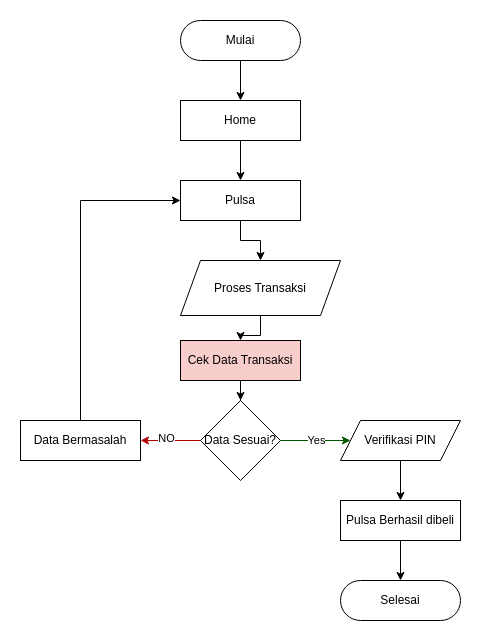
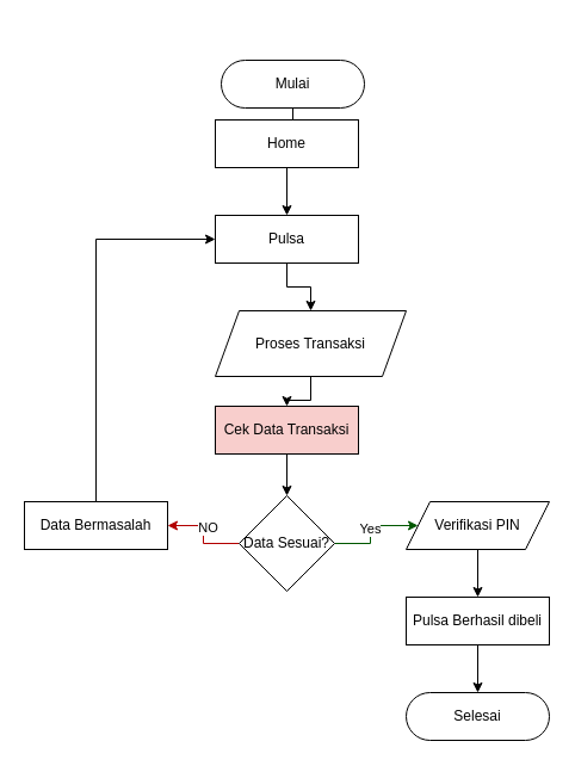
  <mxCell id="0" />
  <mxCell id="1" parent="0" />
  <mxCell id="2" style="edgeStyle=orthogonalEdgeStyle;rounded=0;orthogonalLoop=1;jettySize=auto;html=1;entryX=0.5;entryY=0;entryDx=0;entryDy=0;" edge="1" parent="1" source="3" target="5"><mxGeometry relative="1" as="geometry" /></mxCell>
- <mxCell id="3" value="Mulai" style="rounded=1;whiteSpace=wrap;html=1;arcSize=50;" vertex="1" parent="1"><mxGeometry x="180" y="20" width="120" height="40" as="geometry" /></mxCell>
+ <mxCell id="3" value="Mulai" style="rounded=1;whiteSpace=wrap;html=1;arcSize=50;" vertex="1" parent="1"><mxGeometry x="185" y="50" width="120" height="40" as="geometry" /></mxCell>
  <mxCell id="4" style="edgeStyle=orthogonalEdgeStyle;rounded=0;orthogonalLoop=1;jettySize=auto;html=1;entryX=0.5;entryY=0;entryDx=0;entryDy=0;" edge="1" parent="1" source="5" target="7"><mxGeometry relative="1" as="geometry" /></mxCell>
  <mxCell id="5" value="Home" style="rounded=0;whiteSpace=wrap;html=1;" vertex="1" parent="1"><mxGeometry x="180" y="100" width="120" height="40" as="geometry" /></mxCell>
  <mxCell id="6" style="edgeStyle=orthogonalEdgeStyle;rounded=0;orthogonalLoop=1;jettySize=auto;html=1;entryX=0.5;entryY=0;entryDx=0;entryDy=0;" edge="1" parent="1" source="7" target="9"><mxGeometry relative="1" as="geometry" /></mxCell>
  <mxCell id="7" value="Pulsa" style="rounded=0;whiteSpace=wrap;html=1;" vertex="1" parent="1"><mxGeometry x="180" y="180" width="120" height="40" as="geometry" /></mxCell>
  <mxCell id="8" style="edgeStyle=orthogonalEdgeStyle;rounded=0;orthogonalLoop=1;jettySize=auto;html=1;entryX=0.5;entryY=0;entryDx=0;entryDy=0;" edge="1" parent="1" source="9" target="11"><mxGeometry relative="1" as="geometry" /></mxCell>
  <mxCell id="9" value="Proses Transaksi" style="shape=parallelogram;perimeter=parallelogramPerimeter;whiteSpace=wrap;html=1;fixedSize=1;" vertex="1" parent="1"><mxGeometry x="180" y="260" width="160" height="55" as="geometry" /></mxCell>
  <mxCell id="10" style="edgeStyle=orthogonalEdgeStyle;rounded=0;orthogonalLoop=1;jettySize=auto;html=1;" edge="1" parent="1" source="11" target="16"><mxGeometry relative="1" as="geometry" /></mxCell>
  <mxCell id="11" value="Cek Data Transaksi" style="rounded=0;whiteSpace=wrap;html=1;fillColor=#f8cecc;" vertex="1" parent="1"><mxGeometry x="180" y="340" width="120" height="40" as="geometry" /></mxCell>
  <mxCell id="12" style="edgeStyle=orthogonalEdgeStyle;rounded=0;orthogonalLoop=1;jettySize=auto;html=1;entryX=0;entryY=0.5;entryDx=0;entryDy=0;fillColor=#008a00;strokeColor=#005700;" edge="1" parent="1" source="16" target="20"><mxGeometry relative="1" as="geometry" /></mxCell>
  <mxCell id="13" value="Yes" style="edgeLabel;html=1;align=center;verticalAlign=middle;resizable=0;points=[];" vertex="1" connectable="0" parent="12"><mxGeometry y="1" relative="1" as="geometry"><mxPoint as="offset" /></mxGeometry></mxCell>
  <mxCell id="14" style="edgeStyle=orthogonalEdgeStyle;rounded=0;orthogonalLoop=1;jettySize=auto;html=1;fillColor=#e51400;strokeColor=#B20000;" edge="1" parent="1" source="16" target="18"><mxGeometry relative="1" as="geometry" /></mxCell>
  <mxCell id="15" value="NO" style="edgeLabel;html=1;align=center;verticalAlign=middle;resizable=0;points=[];" vertex="1" connectable="0" parent="14"><mxGeometry x="0.167" y="-3" relative="1" as="geometry"><mxPoint as="offset" /></mxGeometry></mxCell>
- <mxCell id="16" value="Data Sesuai?" style="rhombus;whiteSpace=wrap;html=1;" vertex="1" parent="1"><mxGeometry x="200" y="400" width="80" height="80" as="geometry" /></mxCell>
+ <mxCell id="16" value="Data Sesuai?" style="rhombus;whiteSpace=wrap;html=1;" vertex="1" parent="1"><mxGeometry x="200" y="415" width="80" height="80" as="geometry" /></mxCell>
  <mxCell id="17" style="edgeStyle=orthogonalEdgeStyle;rounded=0;orthogonalLoop=1;jettySize=auto;html=1;exitX=0.5;exitY=0;exitDx=0;exitDy=0;entryX=0;entryY=0.5;entryDx=0;entryDy=0;" edge="1" parent="1" source="18" target="7"><mxGeometry relative="1" as="geometry" /></mxCell>
  <mxCell id="18" value="Data Bermasalah" style="rounded=0;whiteSpace=wrap;html=1;" vertex="1" parent="1"><mxGeometry x="20" y="420" width="120" height="40" as="geometry" /></mxCell>
  <mxCell id="19" style="edgeStyle=orthogonalEdgeStyle;rounded=0;orthogonalLoop=1;jettySize=auto;html=1;" edge="1" parent="1" source="20" target="22"><mxGeometry relative="1" as="geometry" /></mxCell>
  <mxCell id="20" value="Verifikasi PIN" style="shape=parallelogram;perimeter=parallelogramPerimeter;whiteSpace=wrap;html=1;fixedSize=1;" vertex="1" parent="1"><mxGeometry x="340" y="420" width="120" height="40" as="geometry" /></mxCell>
  <mxCell id="21" style="edgeStyle=orthogonalEdgeStyle;rounded=0;orthogonalLoop=1;jettySize=auto;html=1;" edge="1" parent="1" source="22" target="23"><mxGeometry relative="1" as="geometry" /></mxCell>
  <mxCell id="22" value="Pulsa Berhasil dibeli" style="rounded=0;whiteSpace=wrap;html=1;" vertex="1" parent="1"><mxGeometry x="340" y="500" width="120" height="40" as="geometry" /></mxCell>
  <mxCell id="23" value="Selesai" style="rounded=1;whiteSpace=wrap;html=1;arcSize=50;" vertex="1" parent="1"><mxGeometry x="340" y="580" width="120" height="40" as="geometry" /></mxCell>
